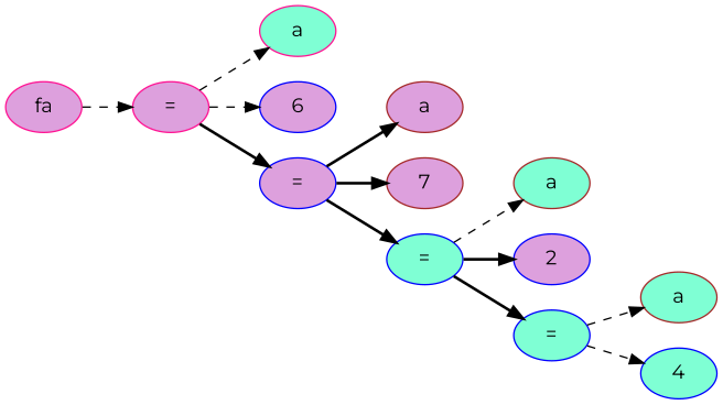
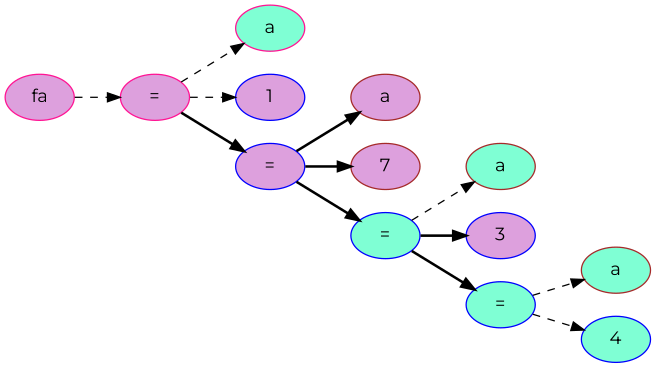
  digraph {
    fontname=Montserrat
    rankdir=LR
    node [color=blue fillcolor=plum fontname=Montserrat style=filled]
    edge [fontname=Montserrat style=dashed]
    n1 [color=deeppink label=fa]
    n2 [color=deeppink label="="]
    n3 [color=deeppink fillcolor=aquamarine label=a]
-   n4 [label=6]
+   n4 [label=1]
    n5 [label="="]
    n6 [color=brown label=a]
    n7 [color=brown label=7]
    n8 [fillcolor=aquamarine label="="]
    n9 [color=brown fillcolor=aquamarine label=a]
-   n10 [label=2]
+   n10 [label=3]
    n11 [fillcolor=aquamarine label="="]
    n12 [color=brown fillcolor=aquamarine label=a]
    n13 [fillcolor=aquamarine label=4]
    n1 -> n2
    n2 -> n3
    n2 -> n4
    n2 -> n5 [style=bold]
    n5 -> n6 [style=bold]
    n5 -> n7 [style=bold]
    n5 -> n8 [style=bold]
    n8 -> n9
    n8 -> n10 [style=bold]
    n8 -> n11 [style=bold]
    n11 -> n12
    n11 -> n13
  }
